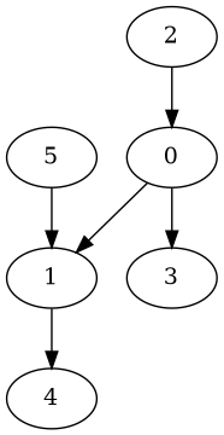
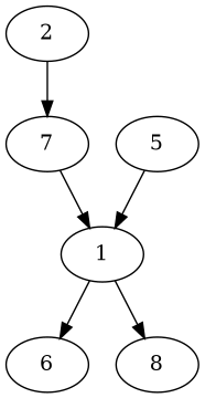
  digraph {
    node [Processor=1 Start=21.0 Weight=5.0]
    edge [Weight=11.0]
    2 [Processor=0 Start=16.0]
-   0 [Start=0.0]
+   0 [Start=0.0 label=7]
+   6 [Processor=0 Weight=7.0]
    1 [Start=11.0 Weight=6.0]
-   4 [Start=17.0 Weight=4.0]
+   4 [Start=17.0 Weight=4.0 label=8]
    5 [Weight=7.0]
-   3 [Start=5.0 Weight=6.0]
    2 -> 0
    0 -> 1 [Weight=15.0]
-   0 -> 3
+   1 -> 6 [Weight=21.0]
    1 -> 4 [Weight=19.0]
    5 -> 1 [Weight=4.0]
  }
